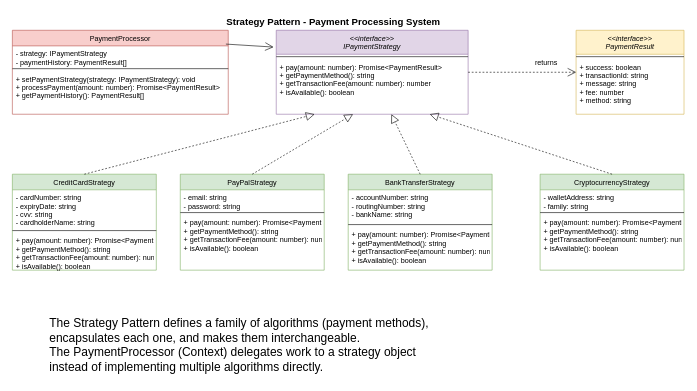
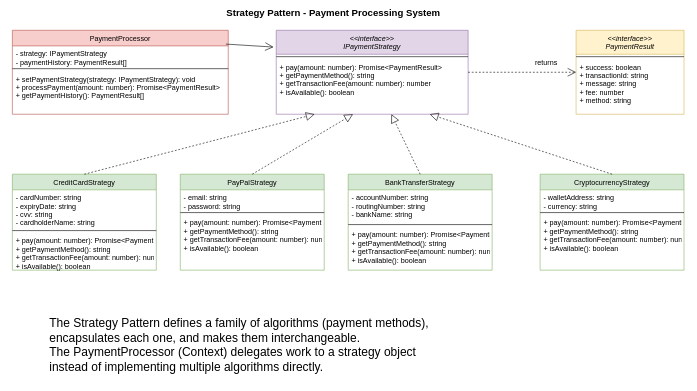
  <mxCell id="0" />
  <mxCell id="1" parent="0" />
  <mxCell id="2" value="&lt;&lt;interface&gt;&gt;&#10;IPaymentStrategy" style="swimlane;fontStyle=2;align=center;verticalAlign=top;childLayout=stackLayout;horizontal=1;startSize=40;horizontalStack=0;resizeParent=1;resizeLast=0;collapsible=1;marginBottom=0;rounded=0;shadow=0;strokeWidth=1;fillColor=#e1d5e7;strokeColor=#9673a6;" parent="1" vertex="1"><mxGeometry x="460" y="50" width="320" height="140" as="geometry"><mxRectangle x="490" y="50" width="160" height="26" as="alternateBounds" /></mxGeometry></mxCell>
  <mxCell id="3" value="" style="line;html=1;strokeWidth=1;align=left;verticalAlign=middle;spacingTop=-1;spacingLeft=3;spacingRight=3;rotatable=0;labelPosition=right;points=[];portConstraint=eastwest;" parent="2" vertex="1"><mxGeometry y="40" width="320" height="8" as="geometry" /></mxCell>
  <mxCell id="4" value="+ pay(amount: number): Promise&lt;PaymentResult&gt;&#10;+ getPaymentMethod(): string&#10;+ getTransactionFee(amount: number): number&#10;+ isAvailable(): boolean" style="text;align=left;verticalAlign=top;spacingLeft=4;spacingRight=4;overflow=hidden;rotatable=0;points=[[0,0.5],[1,0.5]];portConstraint=eastwest;" parent="2" vertex="1"><mxGeometry y="48" width="320" height="92" as="geometry" /></mxCell>
  <mxCell id="5" value="&lt;&lt;interface&gt;&gt;&#10;PaymentResult" style="swimlane;fontStyle=2;align=center;verticalAlign=top;childLayout=stackLayout;horizontal=1;startSize=40;horizontalStack=0;resizeParent=1;resizeLast=0;collapsible=1;marginBottom=0;rounded=0;shadow=0;strokeWidth=1;fillColor=#fff2cc;strokeColor=#d6b656;" parent="1" vertex="1"><mxGeometry x="960" y="50" width="180" height="140" as="geometry"><mxRectangle x="780" y="50" width="140" height="26" as="alternateBounds" /></mxGeometry></mxCell>
  <mxCell id="6" value="" style="line;html=1;strokeWidth=1;align=left;verticalAlign=middle;spacingTop=-1;spacingLeft=3;spacingRight=3;rotatable=0;labelPosition=right;points=[];portConstraint=eastwest;" parent="5" vertex="1"><mxGeometry y="40" width="180" height="8" as="geometry" /></mxCell>
  <mxCell id="7" value="+ success: boolean&#10;+ transactionId: string&#10;+ message: string&#10;+ fee: number&#10;+ method: string" style="text;align=left;verticalAlign=top;spacingLeft=4;spacingRight=4;overflow=hidden;rotatable=0;points=[[0,0.5],[1,0.5]];portConstraint=eastwest;" parent="5" vertex="1"><mxGeometry y="48" width="180" height="92" as="geometry" /></mxCell>
  <mxCell id="8" value="CreditCardStrategy" style="swimlane;fontStyle=0;align=center;verticalAlign=top;childLayout=stackLayout;horizontal=1;startSize=26;horizontalStack=0;resizeParent=1;resizeLast=0;collapsible=1;marginBottom=0;rounded=0;shadow=0;strokeWidth=1;fillColor=#d5e8d4;strokeColor=#82b366;" parent="1" vertex="1"><mxGeometry x="20" y="290" width="240" height="160" as="geometry"><mxRectangle x="80" y="280" width="140" height="26" as="alternateBounds" /></mxGeometry></mxCell>
  <mxCell id="9" value="- cardNumber: string&#10;- expiryDate: string&#10;- cvv: string&#10;- cardholderName: string" style="text;align=left;verticalAlign=top;spacingLeft=4;spacingRight=4;overflow=hidden;rotatable=0;points=[[0,0.5],[1,0.5]];portConstraint=eastwest;" parent="8" vertex="1"><mxGeometry y="26" width="240" height="64" as="geometry" /></mxCell>
  <mxCell id="10" value="" style="line;html=1;strokeWidth=1;align=left;verticalAlign=middle;spacingTop=-1;spacingLeft=3;spacingRight=3;rotatable=0;labelPosition=right;points=[];portConstraint=eastwest;" parent="8" vertex="1"><mxGeometry y="90" width="240" height="8" as="geometry" /></mxCell>
  <mxCell id="11" value="+ pay(amount: number): Promise&lt;PaymentResult&gt;&#10;+ getPaymentMethod(): string&#10;+ getTransactionFee(amount: number): number&#10;+ isAvailable(): boolean" style="text;align=left;verticalAlign=top;spacingLeft=4;spacingRight=4;overflow=hidden;rotatable=0;points=[[0,0.5],[1,0.5]];portConstraint=eastwest;" parent="8" vertex="1"><mxGeometry y="98" width="240" height="62" as="geometry" /></mxCell>
  <mxCell id="12" value="PayPalStrategy" style="swimlane;fontStyle=0;align=center;verticalAlign=top;childLayout=stackLayout;horizontal=1;startSize=26;horizontalStack=0;resizeParent=1;resizeLast=0;collapsible=1;marginBottom=0;rounded=0;shadow=0;strokeWidth=1;fillColor=#d5e8d4;strokeColor=#82b366;" parent="1" vertex="1"><mxGeometry x="300" y="290" width="240" height="160" as="geometry"><mxRectangle x="320" y="280" width="120" height="26" as="alternateBounds" /></mxGeometry></mxCell>
  <mxCell id="13" value="- email: string&#10;- password: string" style="text;align=left;verticalAlign=top;spacingLeft=4;spacingRight=4;overflow=hidden;rotatable=0;points=[[0,0.5],[1,0.5]];portConstraint=eastwest;" parent="12" vertex="1"><mxGeometry y="26" width="240" height="34" as="geometry" /></mxCell>
  <mxCell id="14" value="" style="line;html=1;strokeWidth=1;align=left;verticalAlign=middle;spacingTop=-1;spacingLeft=3;spacingRight=3;rotatable=0;labelPosition=right;points=[];portConstraint=eastwest;" parent="12" vertex="1"><mxGeometry y="60" width="240" height="8" as="geometry" /></mxCell>
  <mxCell id="15" value="+ pay(amount: number): Promise&lt;PaymentResult&gt;&#10;+ getPaymentMethod(): string&#10;+ getTransactionFee(amount: number): number&#10;+ isAvailable(): boolean" style="text;align=left;verticalAlign=top;spacingLeft=4;spacingRight=4;overflow=hidden;rotatable=0;points=[[0,0.5],[1,0.5]];portConstraint=eastwest;" parent="12" vertex="1"><mxGeometry y="68" width="240" height="92" as="geometry" /></mxCell>
  <mxCell id="16" value="BankTransferStrategy" style="swimlane;fontStyle=0;align=center;verticalAlign=top;childLayout=stackLayout;horizontal=1;startSize=26;horizontalStack=0;resizeParent=1;resizeLast=0;collapsible=1;marginBottom=0;rounded=0;shadow=0;strokeWidth=1;fillColor=#d5e8d4;strokeColor=#82b366;" parent="1" vertex="1"><mxGeometry x="580" y="290" width="240" height="160" as="geometry"><mxRectangle x="560" y="280" width="140" height="26" as="alternateBounds" /></mxGeometry></mxCell>
  <mxCell id="17" value="- accountNumber: string&#10;- routingNumber: string&#10;- bankName: string" style="text;align=left;verticalAlign=top;spacingLeft=4;spacingRight=4;overflow=hidden;rotatable=0;points=[[0,0.5],[1,0.5]];portConstraint=eastwest;" parent="16" vertex="1"><mxGeometry y="26" width="240" height="54" as="geometry" /></mxCell>
  <mxCell id="18" value="" style="line;html=1;strokeWidth=1;align=left;verticalAlign=middle;spacingTop=-1;spacingLeft=3;spacingRight=3;rotatable=0;labelPosition=right;points=[];portConstraint=eastwest;" parent="16" vertex="1"><mxGeometry y="80" width="240" height="8" as="geometry" /></mxCell>
  <mxCell id="19" value="+ pay(amount: number): Promise&lt;PaymentResult&gt;&#10;+ getPaymentMethod(): string&#10;+ getTransactionFee(amount: number): number&#10;+ isAvailable(): boolean" style="text;align=left;verticalAlign=top;spacingLeft=4;spacingRight=4;overflow=hidden;rotatable=0;points=[[0,0.5],[1,0.5]];portConstraint=eastwest;" parent="16" vertex="1"><mxGeometry y="88" width="240" height="72" as="geometry" /></mxCell>
  <mxCell id="20" value="CryptocurrencyStrategy" style="swimlane;fontStyle=0;align=center;verticalAlign=top;childLayout=stackLayout;horizontal=1;startSize=26;horizontalStack=0;resizeParent=1;resizeLast=0;collapsible=1;marginBottom=0;rounded=0;shadow=0;strokeWidth=1;fillColor=#d5e8d4;strokeColor=#82b366;" parent="1" vertex="1"><mxGeometry x="900" y="290" width="240" height="160" as="geometry"><mxRectangle x="800" y="280" width="160" height="26" as="alternateBounds" /></mxGeometry></mxCell>
- <mxCell id="21" value="- walletAddress: string&#10;- family: string" style="text;align=left;verticalAlign=top;spacingLeft=4;spacingRight=4;overflow=hidden;rotatable=0;points=[[0,0.5],[1,0.5]];portConstraint=eastwest;" parent="20" vertex="1"><mxGeometry y="26" width="240" height="34" as="geometry" /></mxCell>
+ <mxCell id="21" value="- walletAddress: string&#10;- currency: string" style="text;align=left;verticalAlign=top;spacingLeft=4;spacingRight=4;overflow=hidden;rotatable=0;points=[[0,0.5],[1,0.5]];portConstraint=eastwest;" parent="20" vertex="1"><mxGeometry y="26" width="240" height="34" as="geometry" /></mxCell>
  <mxCell id="22" value="" style="line;html=1;strokeWidth=1;align=left;verticalAlign=middle;spacingTop=-1;spacingLeft=3;spacingRight=3;rotatable=0;labelPosition=right;points=[];portConstraint=eastwest;" parent="20" vertex="1"><mxGeometry y="60" width="240" height="8" as="geometry" /></mxCell>
  <mxCell id="23" value="+ pay(amount: number): Promise&lt;PaymentResult&gt;&#10;+ getPaymentMethod(): string&#10;+ getTransactionFee(amount: number): number&#10;+ isAvailable(): boolean" style="text;align=left;verticalAlign=top;spacingLeft=4;spacingRight=4;overflow=hidden;rotatable=0;points=[[0,0.5],[1,0.5]];portConstraint=eastwest;" parent="20" vertex="1"><mxGeometry y="68" width="240" height="92" as="geometry" /></mxCell>
  <mxCell id="24" value="PaymentProcessor" style="swimlane;fontStyle=0;align=center;verticalAlign=top;childLayout=stackLayout;horizontal=1;startSize=26;horizontalStack=0;resizeParent=1;resizeLast=0;collapsible=1;marginBottom=0;rounded=0;shadow=0;strokeWidth=1;fillColor=#f8cecc;strokeColor=#b85450;" parent="1" vertex="1"><mxGeometry x="20" y="50" width="360" height="140" as="geometry"><mxRectangle x="200" y="500" width="140" height="26" as="alternateBounds" /></mxGeometry></mxCell>
  <mxCell id="25" value="- strategy: IPaymentStrategy&#10;- paymentHistory: PaymentResult[]" style="text;align=left;verticalAlign=top;spacingLeft=4;spacingRight=4;overflow=hidden;rotatable=0;points=[[0,0.5],[1,0.5]];portConstraint=eastwest;" parent="24" vertex="1"><mxGeometry y="26" width="360" height="34" as="geometry" /></mxCell>
  <mxCell id="26" value="" style="line;html=1;strokeWidth=1;align=left;verticalAlign=middle;spacingTop=-1;spacingLeft=3;spacingRight=3;rotatable=0;labelPosition=right;points=[];portConstraint=eastwest;" parent="24" vertex="1"><mxGeometry y="60" width="360" height="8" as="geometry" /></mxCell>
  <mxCell id="27" value="+ setPaymentStrategy(strategy: IPaymentStrategy): void&#10;+ processPayment(amount: number): Promise&lt;PaymentResult&gt;&#10;+ getPaymentHistory(): PaymentResult[]" style="text;align=left;verticalAlign=top;spacingLeft=4;spacingRight=4;overflow=hidden;rotatable=0;points=[[0,0.5],[1,0.5]];portConstraint=eastwest;" parent="24" vertex="1"><mxGeometry y="68" width="360" height="72" as="geometry" /></mxCell>
  <mxCell id="28" value="" style="endArrow=block;dashed=1;endFill=0;endSize=12;html=1;rounded=0;exitX=0.5;exitY=0;exitDx=0;exitDy=0;entryX=0.2;entryY=1;entryDx=0;entryDy=0;entryPerimeter=0;" parent="1" source="8" target="2" edge="1"><mxGeometry width="160" relative="1" as="geometry"><mxPoint x="420" y="270" as="sourcePoint" /><mxPoint x="580" y="270" as="targetPoint" /></mxGeometry></mxCell>
  <mxCell id="29" value="" style="endArrow=block;dashed=1;endFill=0;endSize=12;html=1;rounded=0;exitX=0.5;exitY=0;exitDx=0;exitDy=0;entryX=0.4;entryY=1;entryDx=0;entryDy=0;entryPerimeter=0;" parent="1" source="12" target="2" edge="1"><mxGeometry width="160" relative="1" as="geometry"><mxPoint x="420" y="270" as="sourcePoint" /><mxPoint x="580" y="270" as="targetPoint" /></mxGeometry></mxCell>
  <mxCell id="30" value="" style="endArrow=block;dashed=1;endFill=0;endSize=12;html=1;rounded=0;exitX=0.5;exitY=0;exitDx=0;exitDy=0;entryX=0.6;entryY=1;entryDx=0;entryDy=0;entryPerimeter=0;" parent="1" source="16" target="2" edge="1"><mxGeometry width="160" relative="1" as="geometry"><mxPoint x="420" y="270" as="sourcePoint" /><mxPoint x="580" y="270" as="targetPoint" /></mxGeometry></mxCell>
  <mxCell id="31" value="" style="endArrow=block;dashed=1;endFill=0;endSize=12;html=1;rounded=0;exitX=0.5;exitY=0;exitDx=0;exitDy=0;entryX=0.8;entryY=1;entryDx=0;entryDy=0;entryPerimeter=0;" parent="1" source="20" target="2" edge="1"><mxGeometry width="160" relative="1" as="geometry"><mxPoint x="420" y="270" as="sourcePoint" /><mxPoint x="580" y="270" as="targetPoint" /></mxGeometry></mxCell>
  <mxCell id="32" value="" style="endArrow=open;endFill=1;endSize=12;html=1;rounded=0;exitX=0.989;exitY=-0.088;exitDx=0;exitDy=0;entryX=-0.014;entryY=0.2;entryDx=0;entryDy=0;exitPerimeter=0;entryPerimeter=0;" parent="1" source="25" target="2" edge="1"><mxGeometry width="160" relative="1" as="geometry"><mxPoint x="420" y="410" as="sourcePoint" /><mxPoint x="580" y="410" as="targetPoint" /></mxGeometry></mxCell>
  <mxCell id="33" value="" style="endArrow=open;endFill=1;endSize=12;html=1;rounded=0;dashed=1;exitX=1;exitY=0.5;exitDx=0;exitDy=0;entryX=0;entryY=0.5;entryDx=0;entryDy=0;" parent="1" source="2" target="5" edge="1"><mxGeometry width="160" relative="1" as="geometry"><mxPoint x="420" y="150" as="sourcePoint" /><mxPoint x="580" y="150" as="targetPoint" /></mxGeometry></mxCell>
  <mxCell id="34" value="returns" style="text;html=1;align=center;verticalAlign=middle;resizable=0;points=[];autosize=1;strokeColor=none;fillColor=none;" parent="1" vertex="1"><mxGeometry x="880" y="90" width="60" height="30" as="geometry" /></mxCell>
- <mxCell id="35" value="Strategy Pattern - Payment Processing System" style="text;html=1;align=center;verticalAlign=middle;resizable=0;points=[];autosize=1;strokeColor=none;fillColor=none;fontSize=16;fontStyle=1;" parent="1" vertex="1"><mxGeometry x="380" y="20" width="350" height="30" as="geometry" /></mxCell>
+ <mxCell id="35" value="Strategy Pattern - Payment Processing System" style="text;html=1;align=center;verticalAlign=middle;resizable=0;points=[];autosize=1;strokeColor=none;fillColor=none;fontSize=16;fontStyle=1;" parent="1" vertex="1"><mxGeometry x="380" y="5" width="350" height="30" as="geometry" /></mxCell>
  <mxCell id="36" value="The Strategy Pattern defines a family of algorithms (payment methods),&#10;encapsulates each one, and makes them interchangeable.&#10;The PaymentProcessor (Context) delegates work to a strategy object&#10;instead of implementing multiple algorithms directly." style="text;html=1;align=left;verticalAlign=top;resizable=0;points=[];autosize=1;strokeColor=none;fillColor=none;fontSize=20;fontStyle=0;" parent="1" vertex="1"><mxGeometry x="80" y="520" width="660" height="110" as="geometry" /></mxCell>
